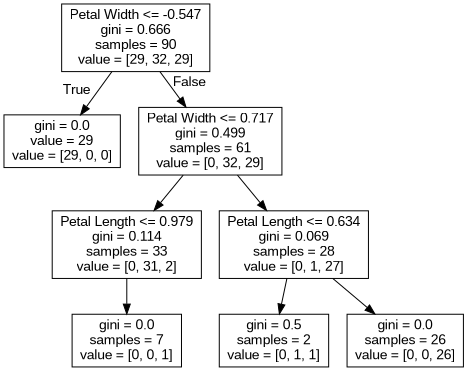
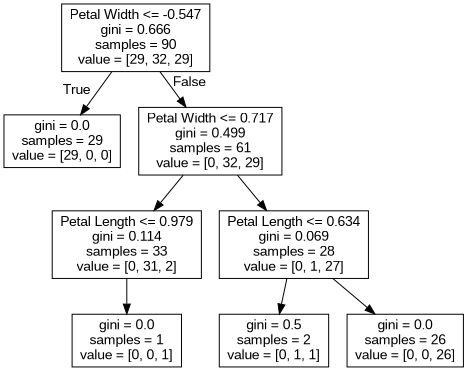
  digraph {
    fontname="Liberation Sans"
    node [fontname="Liberation Sans" shape=box]
    edge [fontname="Liberation Sans"]
    n1 [label="Petal Width <= -0.547\ngini = 0.666\nsamples = 90\nvalue = [29, 32, 29]"]
-   n2 [label="gini = 0.0\nvalue = 29\nvalue = [29, 0, 0]"]
+   n2 [label="gini = 0.0\nsamples = 29\nvalue = [29, 0, 0]"]
    n3 [label="Petal Width <= 0.717\ngini = 0.499\nsamples = 61\nvalue = [0, 32, 29]"]
    n4 [label="Petal Length <= 0.979\ngini = 0.114\nsamples = 33\nvalue = [0, 31, 2]"]
    n5 [label="Petal Length <= 0.634\ngini = 0.069\nsamples = 28\nvalue = [0, 1, 27]"]
-   n6 [label="gini = 0.0\nsamples = 7\nvalue = [0, 0, 1]"]
+   n6 [label="gini = 0.0\nsamples = 1\nvalue = [0, 0, 1]"]
    n7 [label="gini = 0.5\nsamples = 2\nvalue = [0, 1, 1]"]
    n8 [label="gini = 0.0\nsamples = 26\nvalue = [0, 0, 26]"]
    n1 -> n2 [headlabel=True labelangle=45 labeldistance=2.5]
    n1 -> n3 [headlabel=False labelangle=-45 labeldistance=2.5]
    n3 -> n4
    n3 -> n5
    n4 -> n6
    n5 -> n7
    n5 -> n8
  }
